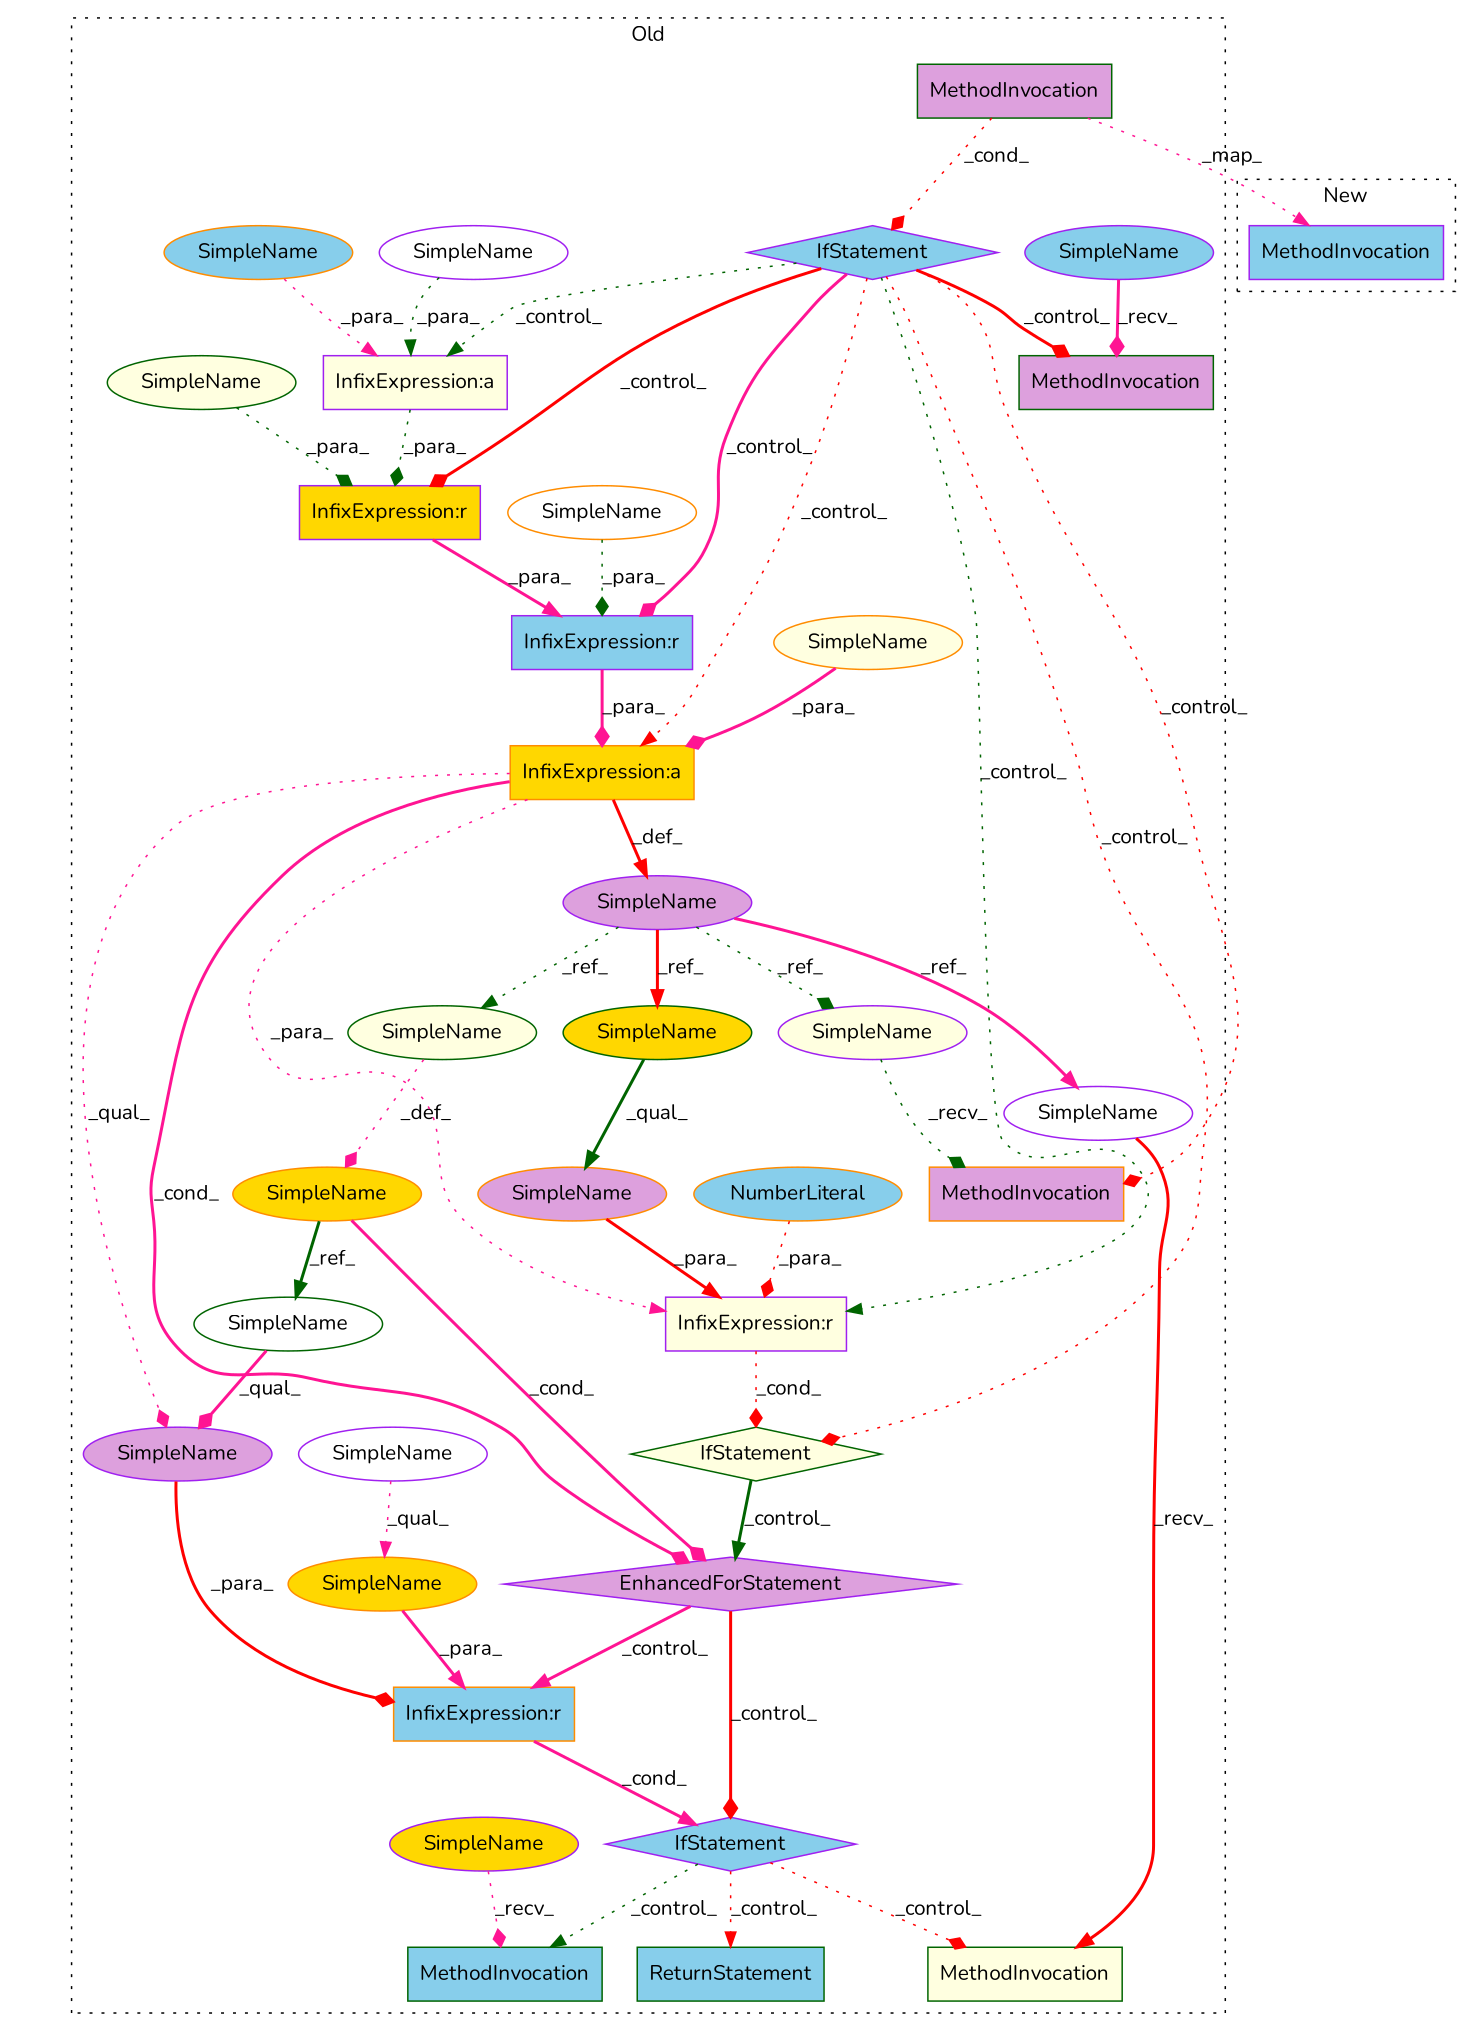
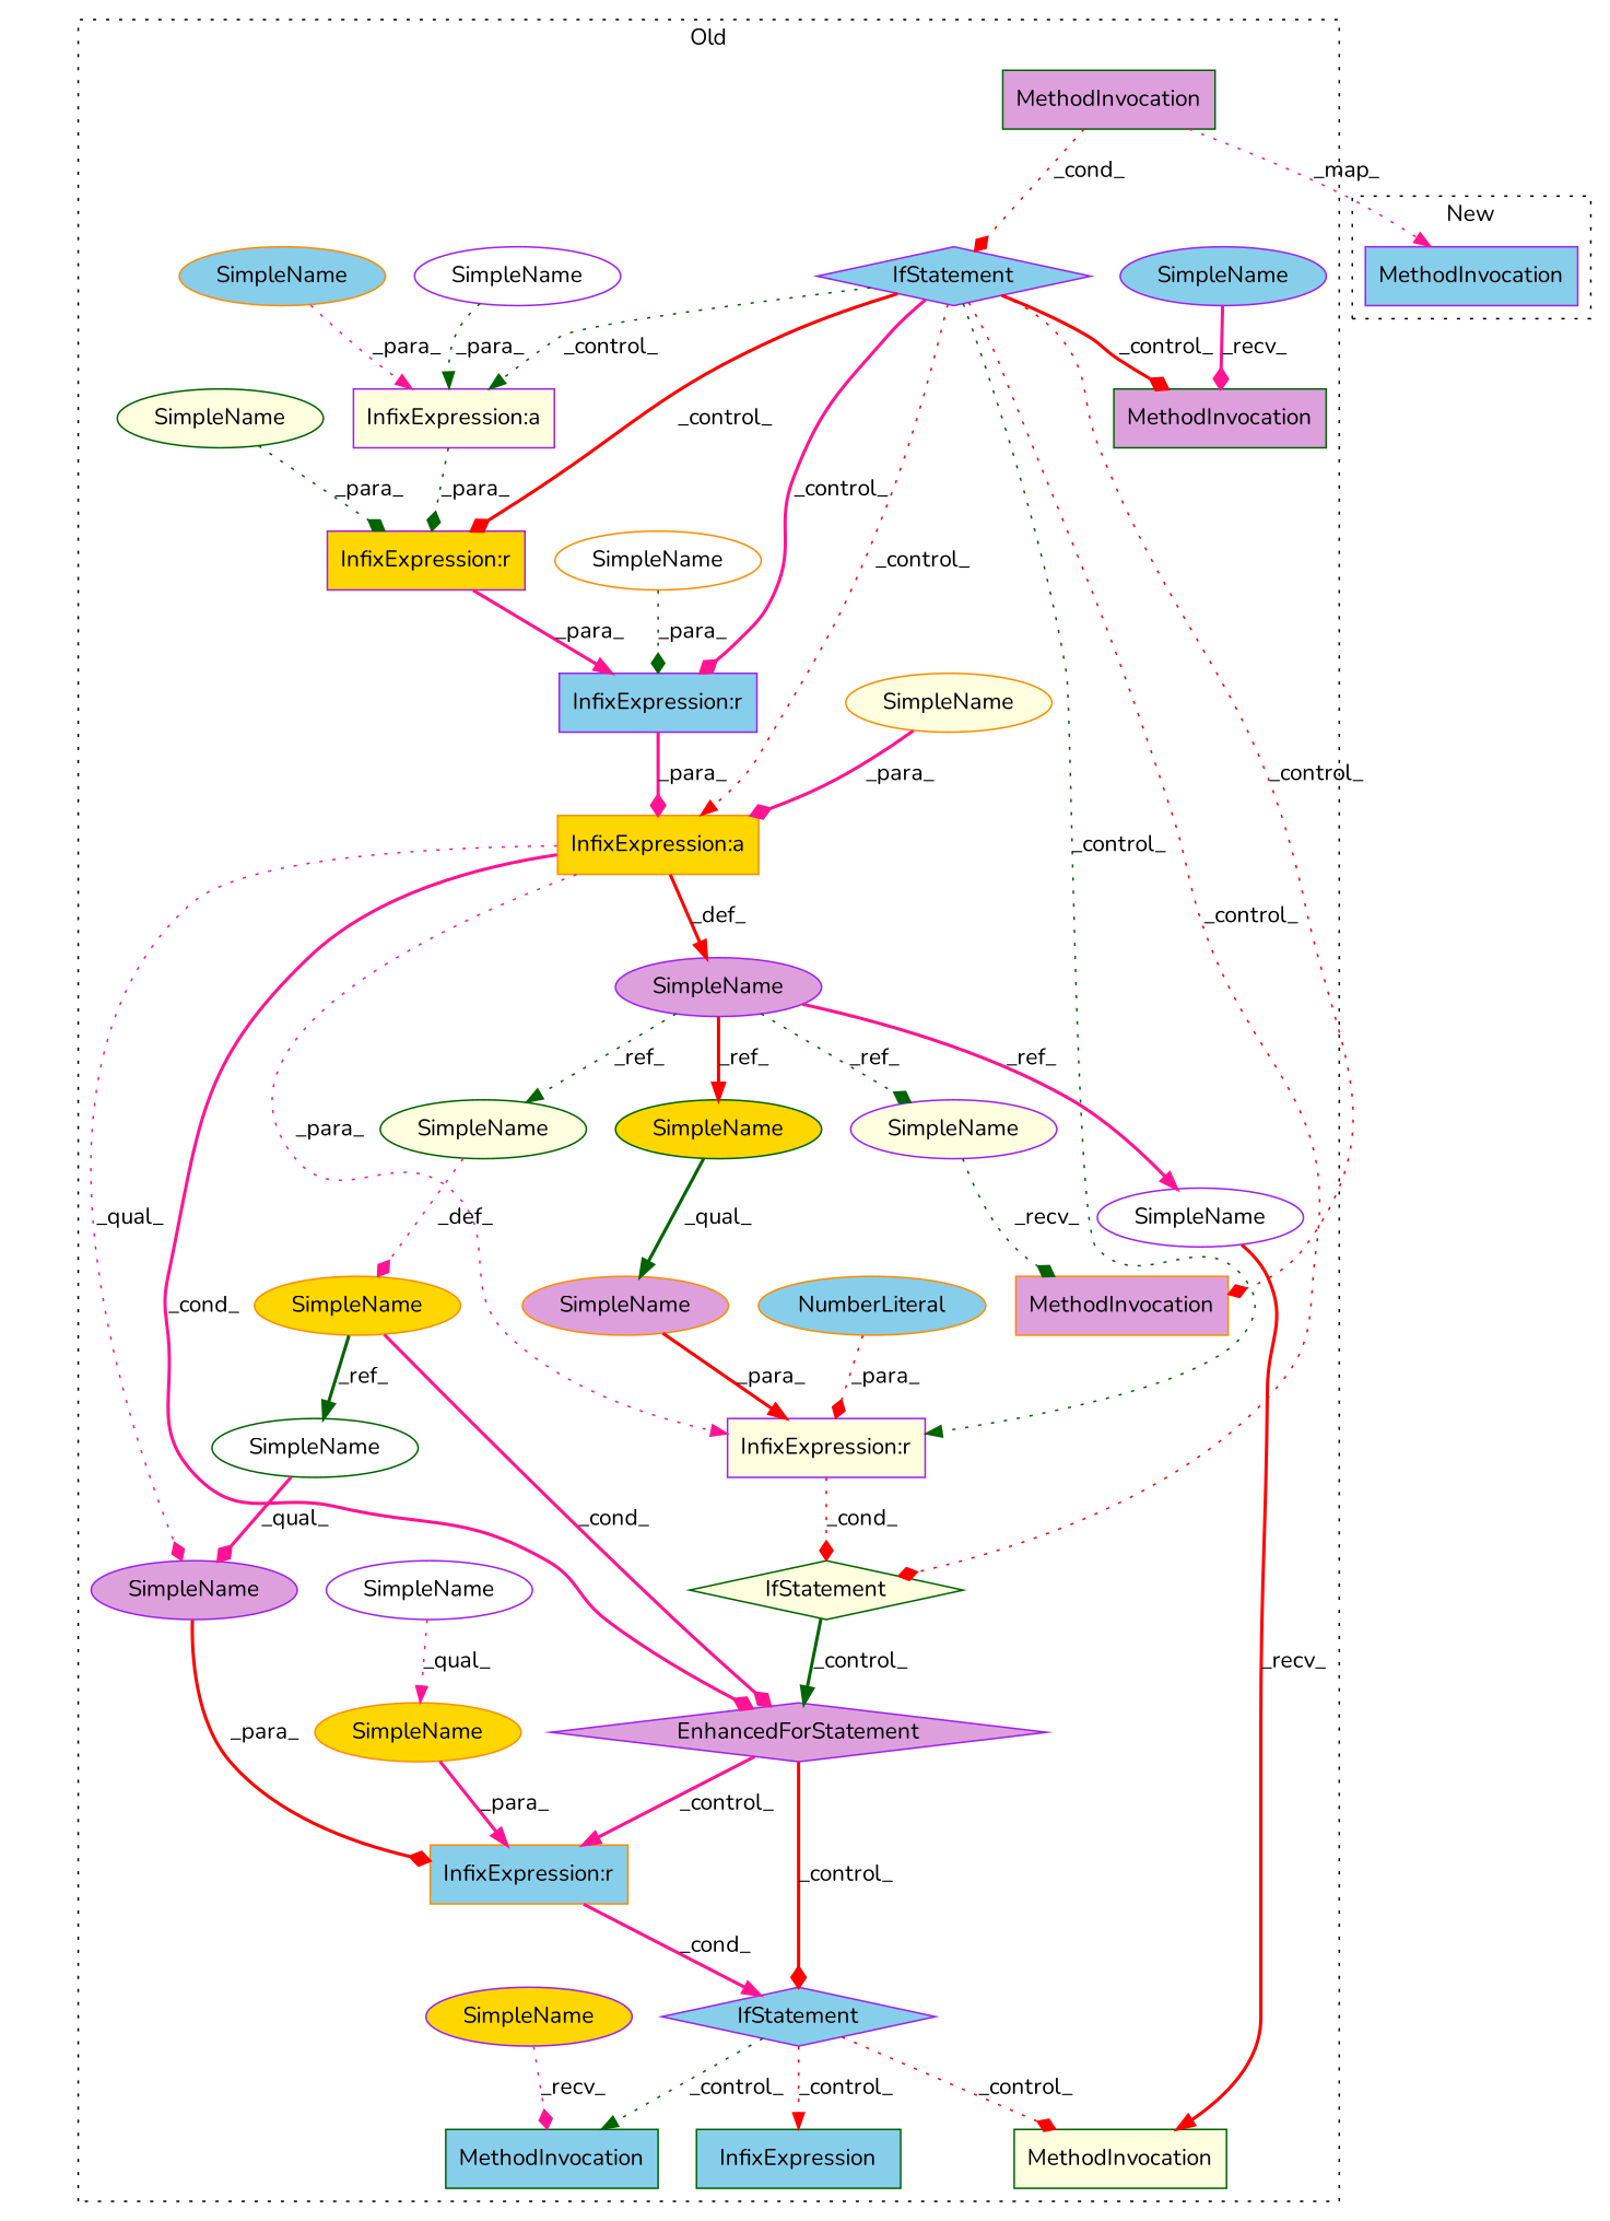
  digraph {
    fontname=Nunito
    node [a=42 l=9 s=-1 shape=ellipse style=filled fillcolor=skyblue color=purple fontname=Nunito]
    edge [color=deeppink style=dotted arrowhead=diamond fontname=Nunito]
    n1 [a=25 l="4,26" label=IfStatement s="2590,2617" shape=diamond]
    n2 [a=25 l="4,14" label=IfStatement s="2205,2226" shape=diamond]
    n3 [a=25 l="4,18" label=IfStatement s="2445,2471" shape=diamond fillcolor=lightyellow color=darkgreen]
    n4 [a=32 label=MethodInvocation s=2963 shape=box fillcolor=plum color=darkorange]
    n5 [a=32 l=10 label=MethodInvocation s=2923 shape=box fillcolor=plum color=darkgreen]
    n6 [a=32 label=MethodInvocation s=2784 shape=box fillcolor=lightyellow color=darkgreen]
    n7 [a=32 l=17 label=MethodInvocation s=2209 shape=box fillcolor=plum color=darkgreen]
    n8 [a=32 l=10 label=MethodInvocation s=2732 shape=box color=darkgreen]
    n9 [a=34 l=1 label=NumberLiteral s=2470 color=darkorange]
-   n10 [a=41 l=7 label=ReturnStatement s=2823 shape=box color=darkgreen]
+   n10 [a=41 l=7 label=InfixExpression s=2823 shape=box color=darkgreen]
    n11 [l=11 label=SimpleName s=2262 fillcolor=plum]
    n12 [l=5 label=SimpleName s=2366 fillcolor=white color=darkorange]
    n13 [l=0 label=SimpleName fillcolor=lightyellow color=darkgreen]
    n14 [l=18 label=SimpleName s=2449 fillcolor=plum color=darkorange]
    n15 [label=SimpleName s=2722 fillcolor=gold]
    n16 [l=11 label=SimpleName s=2772 fillcolor=white]
    n17 [l=11 label=SimpleName s=2531 fillcolor=lightyellow color=darkgreen]
    n18 [l=3 label=SimpleName s=2524 fillcolor=gold color=darkorange]
    n19 [l=11 label=SimpleName s=2951 fillcolor=lightyellow]
    n20 [l=11 label=SimpleName s=2606 fillcolor=gold color=darkorange]
    n21 [label=SimpleName s=2913]
    n22 [l=3 label=SimpleName s=2594 fillcolor=white color=darkgreen]
    n23 [l=21 label=SimpleName s=2343 fillcolor=lightyellow color=darkorange]
    n24 [label=SimpleName s=2407 color=darkorange]
    n25 [l=11 label=SimpleName s=2449 fillcolor=gold color=darkgreen]
    n26 [l=8 label=SimpleName s=2594 fillcolor=plum]
    n27 [l=5 label=SimpleName s=2606 fillcolor=white]
    n28 [label=SimpleName s=2417 fillcolor=white]
    n29 [a=70 l="-2512,22" label=EnhancedForStatement s="2511,2542" shape=diamond fillcolor=plum]
    n30 [a=27 l=-2365 label="InfixExpression:a" s=2364 shape=box fillcolor=gold color=darkorange]
    n31 [a=27 l=1 label="InfixExpression:a" s=2416 shape=box fillcolor=lightyellow]
    n32 [a=27 l=3 label="InfixExpression:r" s=2467 shape=box fillcolor=lightyellow]
    n33 [a=27 l=4 label="InfixExpression:r" s=2602 shape=box color=darkorange]
    n34 [a=27 l=2408 label="InfixExpression:r" shape=box fillcolor=gold]
    n35 [a=27 l=-2372 label="InfixExpression:r" s=2371 shape=box]
    n36 [a=32 l=17 label=MethodInvocation s=2135 shape=box]
    subgraph cluster_1 {
      label=Old
      style=dotted
      n1
      n2
      n3
      n4
      n5
      n6
      n7
      n8
      n9
      n10
      n11
      n12
      n13
      n14
      n15
      n16
      n17
      n18
      n19
      n20
      n21
      n22
      n23
      n24
      n25
      n26
      n27
      n28
      n29
      n30
      n31
      n32
      n33
      n34
      n35
    }
    subgraph cluster_2 {
      label=New
      style=dotted
      n36
    }
    n1 -> n6 [label=_control_ color=red]
    n1 -> n8 [label=_control_ color=darkgreen arrowhead=normal]
    n1 -> n10 [label=_control_ color=red arrowhead=normal]
    n2 -> n3 [label=_control_ color=red]
    n2 -> n4 [label=_control_ color=red]
    n2 -> n5 [label=_control_ color=red style=bold]
    n2 -> n30 [label=_control_ color=red arrowhead=normal]
    n2 -> n31 [label=_control_ color=darkgreen arrowhead=normal]
    n2 -> n32 [label=_control_ color=darkgreen arrowhead=normal]
    n2 -> n34 [label=_control_ color=red style=bold]
    n2 -> n35 [label=_control_ style=bold]
    n3 -> n29 [label=_control_ color=darkgreen style=bold arrowhead=normal]
    n7 -> n2 [label=_cond_ color=red]
    n7 -> n36 [label=_map_ arrowhead=normal]
    n9 -> n32 [label=_para_ color=red]
    n11 -> n16 [label=_ref_ style=bold arrowhead=normal]
    n11 -> n17 [label=_ref_ color=darkgreen arrowhead=normal]
    n11 -> n19 [label=_ref_ color=darkgreen]
    n11 -> n25 [label=_ref_ color=red style=bold arrowhead=normal]
    n12 -> n35 [label=_para_ color=darkgreen]
    n13 -> n34 [label=_para_ color=darkgreen]
    n14 -> n32 [label=_para_ color=red style=bold arrowhead=normal]
    n15 -> n8 [label=_recv_]
    n16 -> n6 [label=_recv_ color=red style=bold arrowhead=normal]
    n17 -> n18 [label=_def_]
    n18 -> n22 [label=_ref_ color=darkgreen style=bold arrowhead=normal]
    n18 -> n29 [label=_cond_ style=bold]
    n19 -> n4 [label=_recv_ color=darkgreen]
    n20 -> n33 [label=_para_ style=bold arrowhead=normal]
    n21 -> n5 [label=_recv_ style=bold]
    n22 -> n26 [label=_qual_ style=bold]
    n23 -> n30 [label=_para_ style=bold]
    n24 -> n31 [label=_para_ arrowhead=normal]
    n25 -> n14 [label=_qual_ color=darkgreen style=bold arrowhead=normal]
    n26 -> n33 [label=_para_ color=red style=bold]
    n27 -> n20 [label=_qual_ arrowhead=normal]
    n28 -> n31 [label=_para_ color=darkgreen arrowhead=normal]
    n29 -> n1 [label=_control_ color=red style=bold]
    n29 -> n33 [label=_control_ style=bold arrowhead=normal]
    n30 -> n11 [label=_def_ color=red style=bold arrowhead=normal]
    n30 -> n26 [label=_qual_]
    n30 -> n29 [label=_cond_ style=bold]
    n30 -> n32 [label=_para_ arrowhead=normal]
    n31 -> n34 [label=_para_ color=darkgreen]
    n32 -> n3 [label=_cond_ color=red]
    n33 -> n1 [label=_cond_ style=bold arrowhead=normal]
    n34 -> n35 [label=_para_ style=bold arrowhead=normal]
    n35 -> n30 [label=_para_ style=bold]
  }
